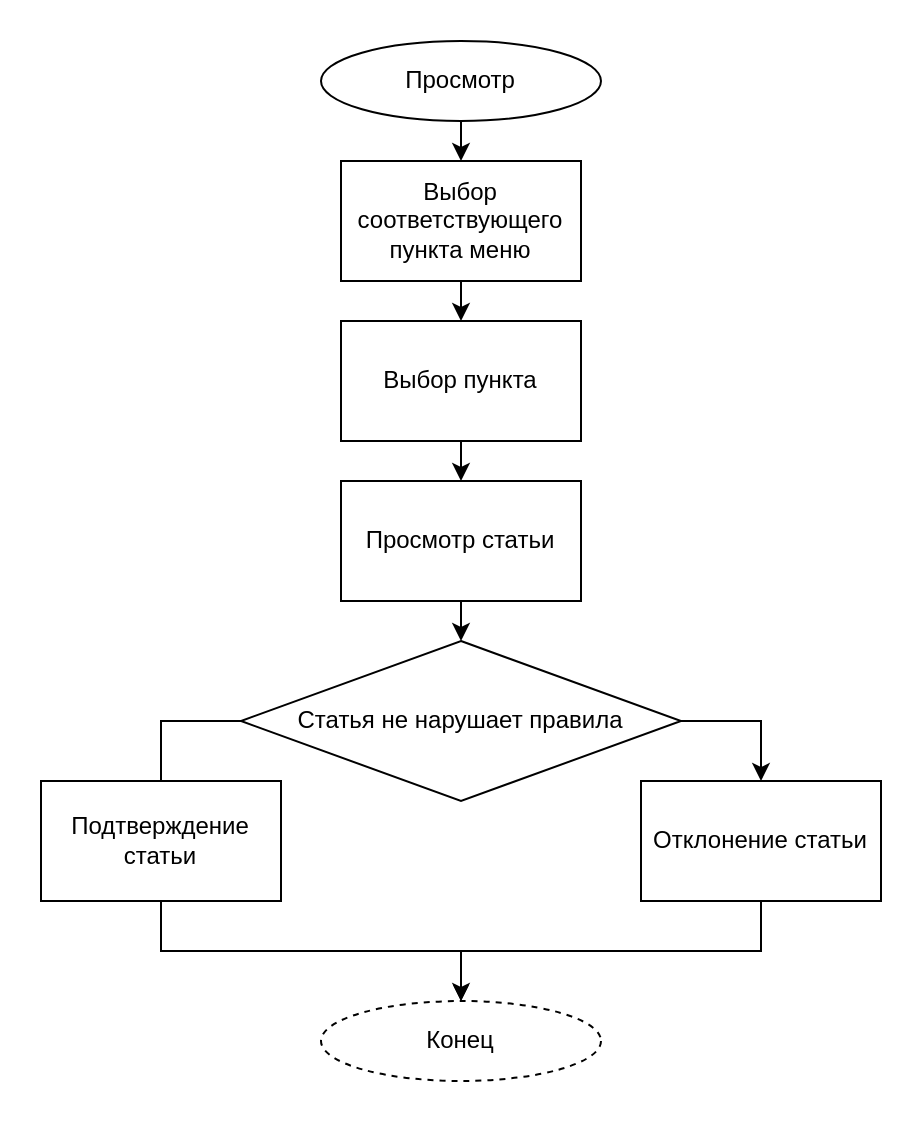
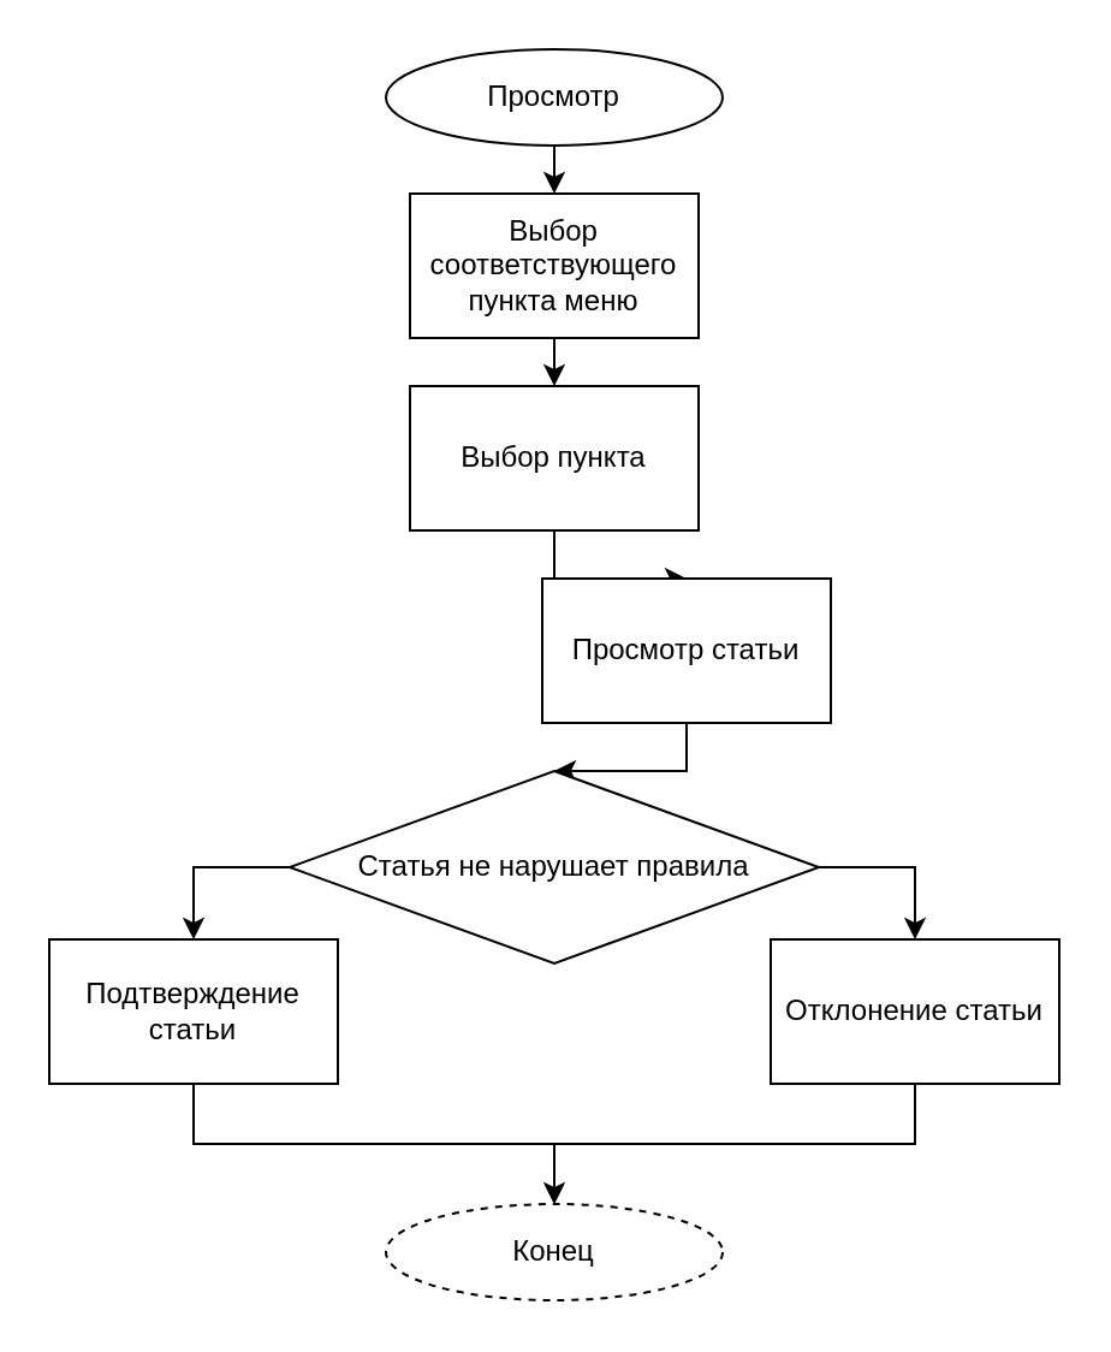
  <mxCell id="0" />
  <mxCell id="1" parent="0" />
  <mxCell id="2" style="edgeStyle=orthogonalEdgeStyle;rounded=0;orthogonalLoop=1;jettySize=auto;html=1;exitX=0.5;exitY=1;exitDx=0;exitDy=0;entryX=0.5;entryY=0;entryDx=0;entryDy=0;" edge="1" parent="1" source="3" target="5"><mxGeometry relative="1" as="geometry" /></mxCell>
  <mxCell id="3" value="Просмотр" style="ellipse;whiteSpace=wrap;html=1;" vertex="1" parent="1"><mxGeometry x="160" y="20" width="140" height="40" as="geometry" /></mxCell>
  <mxCell id="4" style="edgeStyle=orthogonalEdgeStyle;rounded=0;orthogonalLoop=1;jettySize=auto;html=1;exitX=0.5;exitY=1;exitDx=0;exitDy=0;entryX=0.5;entryY=0;entryDx=0;entryDy=0;" edge="1" parent="1" source="5" target="7"><mxGeometry relative="1" as="geometry" /></mxCell>
  <mxCell id="5" value="Выбор соответствующего пункта меню" style="rounded=0;whiteSpace=wrap;html=1;" vertex="1" parent="1"><mxGeometry x="170" y="80" width="120" height="60" as="geometry" /></mxCell>
  <mxCell id="6" style="edgeStyle=orthogonalEdgeStyle;rounded=0;orthogonalLoop=1;jettySize=auto;html=1;exitX=0.5;exitY=1;exitDx=0;exitDy=0;entryX=0.5;entryY=0;entryDx=0;entryDy=0;" edge="1" parent="1" source="7" target="9"><mxGeometry relative="1" as="geometry" /></mxCell>
  <mxCell id="7" value="Выбор пункта" style="rounded=0;whiteSpace=wrap;html=1;" vertex="1" parent="1"><mxGeometry x="170" y="160" width="120" height="60" as="geometry" /></mxCell>
  <mxCell id="8" style="edgeStyle=orthogonalEdgeStyle;rounded=0;orthogonalLoop=1;jettySize=auto;html=1;exitX=0.5;exitY=1;exitDx=0;exitDy=0;entryX=0.5;entryY=0;entryDx=0;entryDy=0;" edge="1" parent="1" source="9" target="16"><mxGeometry relative="1" as="geometry" /></mxCell>
- <mxCell id="9" value="Просмотр статьи" style="rounded=0;whiteSpace=wrap;html=1;" vertex="1" parent="1"><mxGeometry x="170" y="240" width="120" height="60" as="geometry" /></mxCell>
+ <mxCell id="9" value="Просмотр статьи" style="rounded=0;whiteSpace=wrap;html=1;" vertex="1" parent="1"><mxGeometry x="225" y="240" width="120" height="60" as="geometry" /></mxCell>
  <mxCell id="10" style="edgeStyle=orthogonalEdgeStyle;rounded=0;orthogonalLoop=1;jettySize=auto;html=1;exitX=0.5;exitY=1;exitDx=0;exitDy=0;entryX=0.5;entryY=0;entryDx=0;entryDy=0;" edge="1" parent="1" source="11" target="17"><mxGeometry relative="1" as="geometry" /></mxCell>
  <mxCell id="11" value="Подтверждение статьи" style="rounded=0;whiteSpace=wrap;html=1;" vertex="1" parent="1"><mxGeometry x="20" y="390" width="120" height="60" as="geometry" /></mxCell>
  <mxCell id="12" style="edgeStyle=orthogonalEdgeStyle;rounded=0;orthogonalLoop=1;jettySize=auto;html=1;exitX=0.5;exitY=1;exitDx=0;exitDy=0;entryX=0.5;entryY=0;entryDx=0;entryDy=0;endArrow=open;" edge="1" parent="1" source="13" target="17"><mxGeometry relative="1" as="geometry" /></mxCell>
  <mxCell id="13" value="Отклонение статьи" style="rounded=0;whiteSpace=wrap;html=1;" vertex="1" parent="1"><mxGeometry x="320" y="390" width="120" height="60" as="geometry" /></mxCell>
- <mxCell id="14" style="edgeStyle=orthogonalEdgeStyle;rounded=0;orthogonalLoop=1;jettySize=auto;html=1;exitX=0;exitY=0.5;exitDx=0;exitDy=0;entryX=0.5;entryY=0;entryDx=0;entryDy=0;endArrow=none;" edge="1" parent="1" source="16" target="11"><mxGeometry relative="1" as="geometry" /></mxCell>
+ <mxCell id="14" style="edgeStyle=orthogonalEdgeStyle;rounded=0;orthogonalLoop=1;jettySize=auto;html=1;exitX=0;exitY=0.5;exitDx=0;exitDy=0;entryX=0.5;entryY=0;entryDx=0;entryDy=0;" edge="1" parent="1" source="16" target="11"><mxGeometry relative="1" as="geometry" /></mxCell>
  <mxCell id="15" style="edgeStyle=orthogonalEdgeStyle;rounded=0;orthogonalLoop=1;jettySize=auto;html=1;exitX=1;exitY=0.5;exitDx=0;exitDy=0;entryX=0.5;entryY=0;entryDx=0;entryDy=0;" edge="1" parent="1" source="16" target="13"><mxGeometry relative="1" as="geometry" /></mxCell>
  <mxCell id="16" value="Статья не нарушает правила" style="rhombus;whiteSpace=wrap;html=1;" vertex="1" parent="1"><mxGeometry x="120" y="320" width="220" height="80" as="geometry" /></mxCell>
  <mxCell id="17" value="Конец" style="ellipse;whiteSpace=wrap;html=1;dashed=1;" vertex="1" parent="1"><mxGeometry x="160" y="500" width="140" height="40" as="geometry" /></mxCell>
